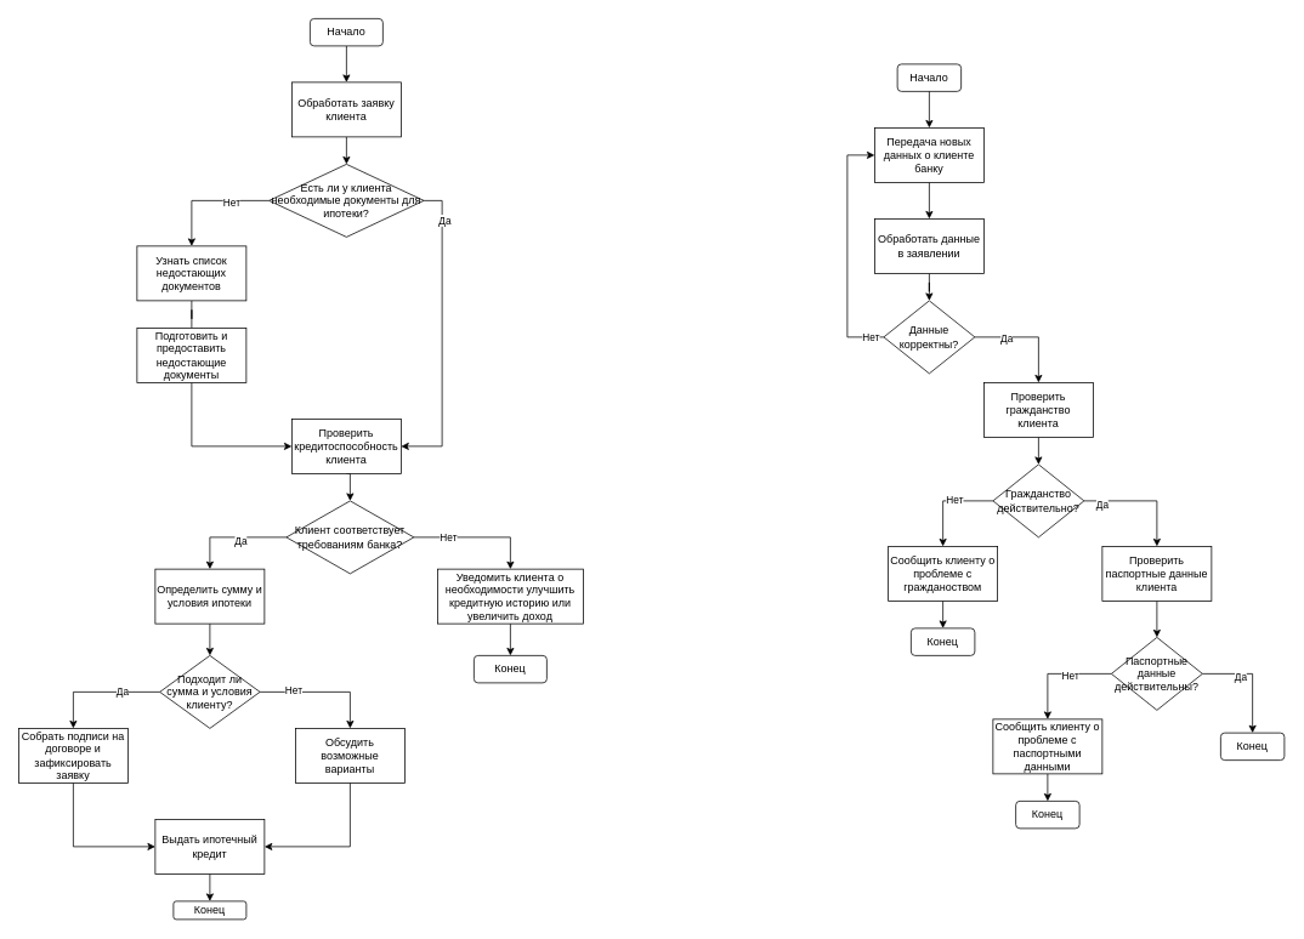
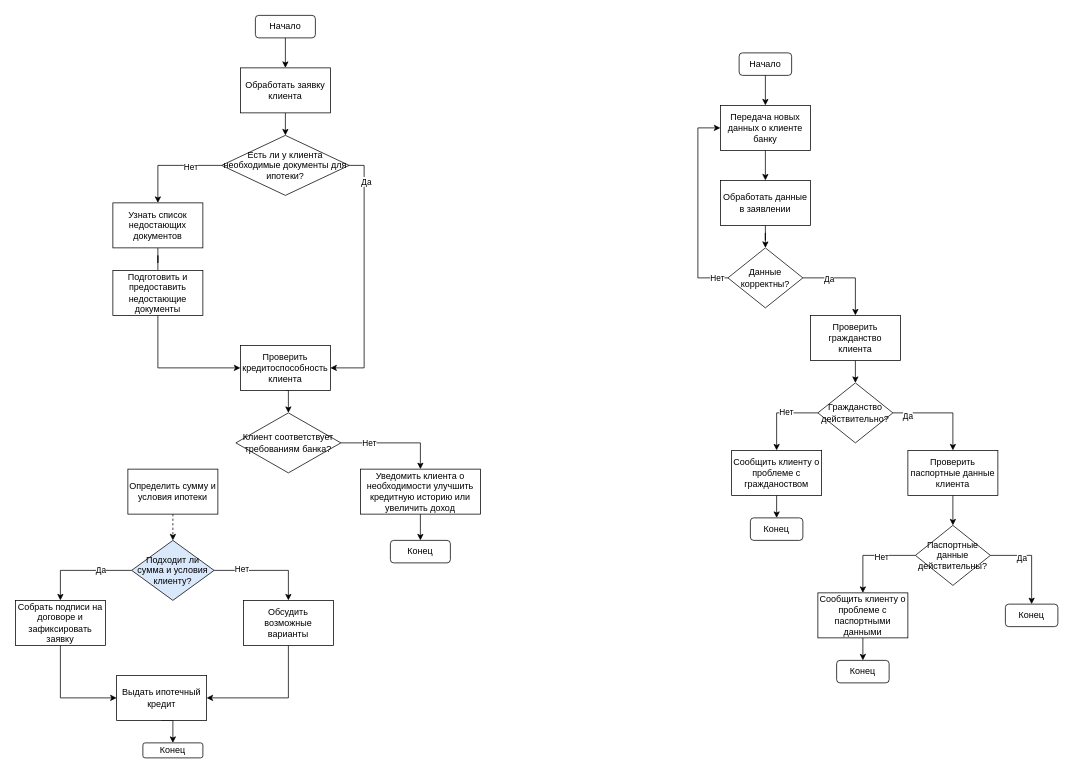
  <mxCell id="0" />
  <mxCell id="1" parent="0" />
  <mxCell id="2" style="edgeStyle=orthogonalEdgeStyle;rounded=0;orthogonalLoop=1;jettySize=auto;html=1;exitX=0.5;exitY=1;exitDx=0;exitDy=0;" parent="1" source="3" target="36" edge="1"><mxGeometry relative="1" as="geometry" /></mxCell>
  <mxCell id="3" value="Начало" style="rounded=1;whiteSpace=wrap;html=1;" parent="1" vertex="1"><mxGeometry x="340" y="20" width="80" height="30" as="geometry" /></mxCell>
  <mxCell id="4" style="edgeStyle=orthogonalEdgeStyle;rounded=0;orthogonalLoop=1;jettySize=auto;html=1;exitX=0;exitY=0.5;exitDx=0;exitDy=0;" parent="1" source="8" target="10" edge="1"><mxGeometry relative="1" as="geometry" /></mxCell>
  <mxCell id="5" value="Нет" style="edgeLabel;html=1;align=center;verticalAlign=middle;resizable=0;points=[];" parent="4" vertex="1" connectable="0"><mxGeometry x="-0.378" y="2" relative="1" as="geometry"><mxPoint as="offset" /></mxGeometry></mxCell>
  <mxCell id="6" style="edgeStyle=orthogonalEdgeStyle;rounded=0;orthogonalLoop=1;jettySize=auto;html=1;exitX=1;exitY=0.5;exitDx=0;exitDy=0;entryX=1;entryY=0.5;entryDx=0;entryDy=0;" parent="1" source="8" target="14" edge="1"><mxGeometry relative="1" as="geometry" /></mxCell>
  <mxCell id="7" value="Да" style="edgeLabel;html=1;align=center;verticalAlign=middle;resizable=0;points=[];" parent="6" vertex="1" connectable="0"><mxGeometry x="-0.755" y="2" relative="1" as="geometry"><mxPoint as="offset" /></mxGeometry></mxCell>
  <mxCell id="8" value="Есть ли у клиента необходимые документы для ипотеки?" style="rhombus;whiteSpace=wrap;html=1;" parent="1" vertex="1"><mxGeometry x="295" y="180" width="170" height="80" as="geometry" /></mxCell>
  <mxCell id="9" style="edgeStyle=orthogonalEdgeStyle;rounded=0;orthogonalLoop=1;jettySize=auto;html=1;exitX=0.5;exitY=1;exitDx=0;exitDy=0;endArrow=none;" parent="1" source="10" target="12" edge="1"><mxGeometry relative="1" as="geometry" /></mxCell>
  <mxCell id="10" value="Узнать список недостающих документов" style="rounded=0;whiteSpace=wrap;html=1;" parent="1" vertex="1"><mxGeometry x="150" y="270" width="120" height="60" as="geometry" /></mxCell>
  <mxCell id="11" style="edgeStyle=orthogonalEdgeStyle;rounded=0;orthogonalLoop=1;jettySize=auto;html=1;exitX=0.5;exitY=1;exitDx=0;exitDy=0;entryX=0;entryY=0.5;entryDx=0;entryDy=0;" parent="1" source="12" target="14" edge="1"><mxGeometry relative="1" as="geometry" /></mxCell>
  <mxCell id="12" value="Подготовить и предоставить недостающие документы" style="rounded=0;whiteSpace=wrap;html=1;" parent="1" vertex="1"><mxGeometry x="150" y="360" width="120" height="60" as="geometry" /></mxCell>
  <mxCell id="13" style="edgeStyle=orthogonalEdgeStyle;rounded=0;orthogonalLoop=1;jettySize=auto;html=1;exitX=0.5;exitY=1;exitDx=0;exitDy=0;entryX=0.5;entryY=0;entryDx=0;entryDy=0;" parent="1" source="14" target="19" edge="1"><mxGeometry relative="1" as="geometry" /></mxCell>
  <mxCell id="14" value="Проверить кредитоспособность клиента" style="rounded=0;whiteSpace=wrap;html=1;" parent="1" vertex="1"><mxGeometry x="320" y="460" width="120" height="60" as="geometry" /></mxCell>
  <mxCell id="15" style="edgeStyle=orthogonalEdgeStyle;rounded=0;orthogonalLoop=1;jettySize=auto;html=1;exitX=1;exitY=0.5;exitDx=0;exitDy=0;entryX=0.5;entryY=0;entryDx=0;entryDy=0;" parent="1" source="19" target="21" edge="1"><mxGeometry relative="1" as="geometry" /></mxCell>
  <mxCell id="16" value="Нет" style="edgeLabel;html=1;align=center;verticalAlign=middle;resizable=0;points=[];" parent="15" vertex="1" connectable="0"><mxGeometry x="-0.475" y="1" relative="1" as="geometry"><mxPoint as="offset" /></mxGeometry></mxCell>
- <mxCell id="17" style="edgeStyle=orthogonalEdgeStyle;rounded=0;orthogonalLoop=1;jettySize=auto;html=1;exitX=0;exitY=0.5;exitDx=0;exitDy=0;entryX=0.5;entryY=0;entryDx=0;entryDy=0;" parent="1" source="19" target="24" edge="1"><mxGeometry relative="1" as="geometry" /></mxCell>
- <mxCell id="18" value="Да" style="edgeLabel;html=1;align=center;verticalAlign=middle;resizable=0;points=[];" parent="17" vertex="1" connectable="0"><mxGeometry x="-0.143" y="3" relative="1" as="geometry"><mxPoint as="offset" /></mxGeometry></mxCell>
  <mxCell id="19" value="Клиент соответствует требованиям банка?" style="rhombus;whiteSpace=wrap;html=1;" parent="1" vertex="1"><mxGeometry x="314" y="550" width="140" height="80" as="geometry" /></mxCell>
  <mxCell id="20" style="edgeStyle=orthogonalEdgeStyle;rounded=0;orthogonalLoop=1;jettySize=auto;html=1;exitX=0.5;exitY=1;exitDx=0;exitDy=0;entryX=0.5;entryY=0;entryDx=0;entryDy=0;" parent="1" source="21" target="22" edge="1"><mxGeometry relative="1" as="geometry" /></mxCell>
  <mxCell id="21" value="Уведомить клиента о необходимости улучшить кредитную историю или увеличить доход" style="rounded=0;whiteSpace=wrap;html=1;" parent="1" vertex="1"><mxGeometry x="480" y="625" width="160" height="60" as="geometry" /></mxCell>
  <mxCell id="22" value="Конец" style="rounded=1;whiteSpace=wrap;html=1;" parent="1" vertex="1"><mxGeometry x="520" y="720" width="80" height="30" as="geometry" /></mxCell>
- <mxCell id="23" style="edgeStyle=orthogonalEdgeStyle;rounded=0;orthogonalLoop=1;jettySize=auto;html=1;exitX=0.5;exitY=1;exitDx=0;exitDy=0;entryX=0.5;entryY=0;entryDx=0;entryDy=0;" parent="1" source="24" target="29" edge="1"><mxGeometry relative="1" as="geometry" /></mxCell>
+ <mxCell id="23" style="edgeStyle=orthogonalEdgeStyle;rounded=0;orthogonalLoop=1;jettySize=auto;html=1;exitX=0.5;exitY=1;exitDx=0;exitDy=0;entryX=0.5;entryY=0;entryDx=0;entryDy=0;dashed=1;" parent="1" source="24" target="29" edge="1"><mxGeometry relative="1" as="geometry" /></mxCell>
  <mxCell id="24" value="Определить сумму и условия ипотеки" style="rounded=0;whiteSpace=wrap;html=1;" parent="1" vertex="1"><mxGeometry x="170" y="625" width="120" height="60" as="geometry" /></mxCell>
  <mxCell id="25" style="edgeStyle=orthogonalEdgeStyle;rounded=0;orthogonalLoop=1;jettySize=auto;html=1;exitX=1;exitY=0.5;exitDx=0;exitDy=0;entryX=0.5;entryY=0;entryDx=0;entryDy=0;" parent="1" source="29" target="31" edge="1"><mxGeometry relative="1" as="geometry" /></mxCell>
  <mxCell id="26" value="Нет" style="edgeLabel;html=1;align=center;verticalAlign=middle;resizable=0;points=[];" parent="25" vertex="1" connectable="0"><mxGeometry x="-0.484" y="2" relative="1" as="geometry"><mxPoint as="offset" /></mxGeometry></mxCell>
  <mxCell id="27" style="edgeStyle=orthogonalEdgeStyle;rounded=0;orthogonalLoop=1;jettySize=auto;html=1;exitX=0;exitY=0.5;exitDx=0;exitDy=0;entryX=0.5;entryY=0;entryDx=0;entryDy=0;" parent="1" source="29" target="33" edge="1"><mxGeometry relative="1" as="geometry" /></mxCell>
  <mxCell id="28" value="Да" style="edgeLabel;html=1;align=center;verticalAlign=middle;resizable=0;points=[];" parent="27" vertex="1" connectable="0"><mxGeometry x="-0.378" y="-1" relative="1" as="geometry"><mxPoint as="offset" /></mxGeometry></mxCell>
- <mxCell id="29" value="Подходит ли сумма и условия клиенту?" style="rhombus;whiteSpace=wrap;html=1;" parent="1" vertex="1"><mxGeometry x="175" y="720" width="110" height="80" as="geometry" /></mxCell>
+ <mxCell id="29" value="Подходит ли сумма и условия клиенту?" style="rhombus;whiteSpace=wrap;html=1;fillColor=#dae8fc;" parent="1" vertex="1"><mxGeometry x="175" y="720" width="110" height="80" as="geometry" /></mxCell>
  <mxCell id="30" style="edgeStyle=orthogonalEdgeStyle;rounded=0;orthogonalLoop=1;jettySize=auto;html=1;exitX=0.5;exitY=1;exitDx=0;exitDy=0;entryX=1;entryY=0.5;entryDx=0;entryDy=0;" edge="1" parent="1" source="31" target="38"><mxGeometry relative="1" as="geometry" /></mxCell>
  <mxCell id="31" value="Обсудить возможные варианты" style="rounded=0;whiteSpace=wrap;html=1;" parent="1" vertex="1"><mxGeometry x="324" y="800" width="120" height="60" as="geometry" /></mxCell>
  <mxCell id="32" style="edgeStyle=orthogonalEdgeStyle;rounded=0;orthogonalLoop=1;jettySize=auto;html=1;exitX=0.5;exitY=1;exitDx=0;exitDy=0;entryX=0;entryY=0.5;entryDx=0;entryDy=0;" edge="1" parent="1" source="33" target="38"><mxGeometry relative="1" as="geometry" /></mxCell>
  <mxCell id="33" value="Собрать подписи на договоре и зафиксировать заявку" style="rounded=0;whiteSpace=wrap;html=1;" parent="1" vertex="1"><mxGeometry x="20" y="800" width="120" height="60" as="geometry" /></mxCell>
  <mxCell id="34" value="Конец" style="rounded=1;whiteSpace=wrap;html=1;" parent="1" vertex="1"><mxGeometry x="190" y="990" width="80" height="20" as="geometry" /></mxCell>
  <mxCell id="35" style="edgeStyle=orthogonalEdgeStyle;rounded=0;orthogonalLoop=1;jettySize=auto;html=1;exitX=0.5;exitY=1;exitDx=0;exitDy=0;entryX=0.5;entryY=0;entryDx=0;entryDy=0;" parent="1" source="36" target="8" edge="1"><mxGeometry relative="1" as="geometry" /></mxCell>
  <mxCell id="36" value="Обработать заявку клиента" style="rounded=0;whiteSpace=wrap;html=1;" parent="1" vertex="1"><mxGeometry x="320" y="90" width="120" height="60" as="geometry" /></mxCell>
  <mxCell id="37" style="edgeStyle=orthogonalEdgeStyle;rounded=0;orthogonalLoop=1;jettySize=auto;html=1;exitX=0.5;exitY=1;exitDx=0;exitDy=0;entryX=0.5;entryY=0;entryDx=0;entryDy=0;" parent="1" source="38" target="34" edge="1"><mxGeometry relative="1" as="geometry" /></mxCell>
- <mxCell id="38" value="Выдать ипотечный кредит" style="rounded=0;whiteSpace=wrap;html=1;" parent="1" vertex="1"><mxGeometry x="170" y="900" width="120" height="60" as="geometry" /></mxCell>
+ <mxCell id="38" value="Выдать ипотечный кредит" style="rounded=0;whiteSpace=wrap;html=1;" parent="1" vertex="1"><mxGeometry x="155" y="900" width="120" height="60" as="geometry" /></mxCell>
  <mxCell id="39" style="edgeStyle=orthogonalEdgeStyle;rounded=0;orthogonalLoop=1;jettySize=auto;html=1;exitX=0.5;exitY=1;exitDx=0;exitDy=0;" edge="1" parent="1" source="40" target="47"><mxGeometry relative="1" as="geometry" /></mxCell>
  <mxCell id="40" value="Обработать данные в заявлении" style="rounded=0;whiteSpace=wrap;html=1;" vertex="1" parent="1"><mxGeometry x="960" y="240" width="120" height="60" as="geometry" /></mxCell>
  <mxCell id="41" style="edgeStyle=orthogonalEdgeStyle;rounded=0;orthogonalLoop=1;jettySize=auto;html=1;exitX=0.5;exitY=1;exitDx=0;exitDy=0;entryX=0.5;entryY=0;entryDx=0;entryDy=0;" edge="1" parent="1" source="51" target="40"><mxGeometry relative="1" as="geometry" /></mxCell>
  <mxCell id="42" value="Начало" style="rounded=1;whiteSpace=wrap;html=1;" vertex="1" parent="1"><mxGeometry x="985" y="70" width="70" height="30" as="geometry" /></mxCell>
  <mxCell id="43" style="edgeStyle=orthogonalEdgeStyle;rounded=0;orthogonalLoop=1;jettySize=auto;html=1;exitX=1;exitY=0.5;exitDx=0;exitDy=0;" edge="1" parent="1" source="47" target="49"><mxGeometry relative="1" as="geometry" /></mxCell>
  <mxCell id="44" value="Да" style="edgeLabel;html=1;align=center;verticalAlign=middle;resizable=0;points=[];" vertex="1" connectable="0" parent="43"><mxGeometry x="-0.433" y="-1" relative="1" as="geometry"><mxPoint as="offset" /></mxGeometry></mxCell>
  <mxCell id="45" style="edgeStyle=orthogonalEdgeStyle;rounded=0;orthogonalLoop=1;jettySize=auto;html=1;exitX=0;exitY=0.5;exitDx=0;exitDy=0;entryX=0;entryY=0.5;entryDx=0;entryDy=0;" edge="1" parent="1" source="47" target="51"><mxGeometry relative="1" as="geometry"><Array as="points"><mxPoint x="930" y="370" /><mxPoint x="930" y="170" /></Array></mxGeometry></mxCell>
  <mxCell id="46" value="Нет" style="edgeLabel;html=1;align=center;verticalAlign=middle;resizable=0;points=[];" vertex="1" connectable="0" parent="45"><mxGeometry x="-0.888" relative="1" as="geometry"><mxPoint as="offset" /></mxGeometry></mxCell>
  <mxCell id="47" value="Данные корректны?" style="rhombus;whiteSpace=wrap;html=1;" vertex="1" parent="1"><mxGeometry x="970" y="330" width="100" height="80" as="geometry" /></mxCell>
  <mxCell id="48" style="edgeStyle=orthogonalEdgeStyle;rounded=0;orthogonalLoop=1;jettySize=auto;html=1;exitX=0.5;exitY=1;exitDx=0;exitDy=0;entryX=0.5;entryY=0;entryDx=0;entryDy=0;" edge="1" parent="1" source="49" target="56"><mxGeometry relative="1" as="geometry" /></mxCell>
  <mxCell id="49" value="Проверить гражданство клиента" style="rounded=0;whiteSpace=wrap;html=1;" vertex="1" parent="1"><mxGeometry x="1080" y="420" width="120" height="60" as="geometry" /></mxCell>
  <mxCell id="50" value="" style="edgeStyle=orthogonalEdgeStyle;rounded=0;orthogonalLoop=1;jettySize=auto;html=1;exitX=0.5;exitY=1;exitDx=0;exitDy=0;entryX=0.5;entryY=0;entryDx=0;entryDy=0;" edge="1" parent="1" source="42" target="51"><mxGeometry relative="1" as="geometry"><mxPoint x="1020" y="100" as="sourcePoint" /><mxPoint x="1020" y="240" as="targetPoint" /></mxGeometry></mxCell>
  <mxCell id="51" value="Передача новых данных о клиенте банку" style="rounded=0;whiteSpace=wrap;html=1;" vertex="1" parent="1"><mxGeometry x="960" y="140" width="120" height="60" as="geometry" /></mxCell>
  <mxCell id="52" style="edgeStyle=orthogonalEdgeStyle;rounded=0;orthogonalLoop=1;jettySize=auto;html=1;exitX=1;exitY=0.5;exitDx=0;exitDy=0;entryX=0.5;entryY=0;entryDx=0;entryDy=0;" edge="1" parent="1" source="56" target="58"><mxGeometry relative="1" as="geometry" /></mxCell>
  <mxCell id="53" value="Да" style="edgeLabel;html=1;align=center;verticalAlign=middle;resizable=0;points=[];" vertex="1" connectable="0" parent="52"><mxGeometry x="-0.708" y="-3" relative="1" as="geometry"><mxPoint as="offset" /></mxGeometry></mxCell>
  <mxCell id="54" style="edgeStyle=orthogonalEdgeStyle;rounded=0;orthogonalLoop=1;jettySize=auto;html=1;exitX=0;exitY=0.5;exitDx=0;exitDy=0;entryX=0.5;entryY=0;entryDx=0;entryDy=0;" edge="1" parent="1" source="56" target="61"><mxGeometry relative="1" as="geometry" /></mxCell>
  <mxCell id="55" value="Нет" style="edgeLabel;html=1;align=center;verticalAlign=middle;resizable=0;points=[];" vertex="1" connectable="0" parent="54"><mxGeometry x="-0.181" y="-2" relative="1" as="geometry"><mxPoint as="offset" /></mxGeometry></mxCell>
  <mxCell id="56" value="Гражданство действительно?" style="rhombus;whiteSpace=wrap;html=1;" vertex="1" parent="1"><mxGeometry x="1090" y="510" width="100" height="80" as="geometry" /></mxCell>
  <mxCell id="57" style="edgeStyle=orthogonalEdgeStyle;rounded=0;orthogonalLoop=1;jettySize=auto;html=1;exitX=0.5;exitY=1;exitDx=0;exitDy=0;entryX=0.5;entryY=0;entryDx=0;entryDy=0;" edge="1" parent="1" source="58" target="66"><mxGeometry relative="1" as="geometry" /></mxCell>
  <mxCell id="58" value="Проверить паспортные данные клиента" style="rounded=0;whiteSpace=wrap;html=1;" vertex="1" parent="1"><mxGeometry x="1210" y="600" width="120" height="60" as="geometry" /></mxCell>
  <mxCell id="59" value="Конец" style="rounded=1;whiteSpace=wrap;html=1;" vertex="1" parent="1"><mxGeometry x="1000" y="690" width="70" height="30" as="geometry" /></mxCell>
  <mxCell id="60" style="edgeStyle=orthogonalEdgeStyle;rounded=0;orthogonalLoop=1;jettySize=auto;html=1;exitX=0.5;exitY=1;exitDx=0;exitDy=0;entryX=0.5;entryY=0;entryDx=0;entryDy=0;" edge="1" parent="1" source="61" target="59"><mxGeometry relative="1" as="geometry" /></mxCell>
  <mxCell id="61" value="Сообщить клиенту о проблеме с гражданоством" style="rounded=0;whiteSpace=wrap;html=1;" vertex="1" parent="1"><mxGeometry x="975" y="600" width="120" height="60" as="geometry" /></mxCell>
  <mxCell id="62" style="edgeStyle=orthogonalEdgeStyle;rounded=0;orthogonalLoop=1;jettySize=auto;html=1;exitX=0;exitY=0.5;exitDx=0;exitDy=0;entryX=0.5;entryY=0;entryDx=0;entryDy=0;" edge="1" parent="1" source="66" target="68"><mxGeometry relative="1" as="geometry" /></mxCell>
  <mxCell id="63" value="Нет" style="edgeLabel;html=1;align=center;verticalAlign=middle;resizable=0;points=[];" vertex="1" connectable="0" parent="62"><mxGeometry x="-0.231" y="2" relative="1" as="geometry"><mxPoint as="offset" /></mxGeometry></mxCell>
  <mxCell id="64" style="edgeStyle=orthogonalEdgeStyle;rounded=0;orthogonalLoop=1;jettySize=auto;html=1;exitX=1;exitY=0.5;exitDx=0;exitDy=0;entryX=0.5;entryY=0;entryDx=0;entryDy=0;" edge="1" parent="1" source="66" target="69"><mxGeometry relative="1" as="geometry" /></mxCell>
  <mxCell id="65" value="Да" style="edgeLabel;html=1;align=center;verticalAlign=middle;resizable=0;points=[];" vertex="1" connectable="0" parent="64"><mxGeometry x="-0.317" y="-3" relative="1" as="geometry"><mxPoint as="offset" /></mxGeometry></mxCell>
  <mxCell id="66" value="Паспортные данные действительны?" style="rhombus;whiteSpace=wrap;html=1;" vertex="1" parent="1"><mxGeometry x="1220" y="700" width="100" height="80" as="geometry" /></mxCell>
  <mxCell id="67" style="edgeStyle=orthogonalEdgeStyle;rounded=0;orthogonalLoop=1;jettySize=auto;html=1;exitX=0.5;exitY=1;exitDx=0;exitDy=0;entryX=0.5;entryY=0;entryDx=0;entryDy=0;" edge="1" parent="1" source="68" target="70"><mxGeometry relative="1" as="geometry" /></mxCell>
  <mxCell id="68" value="Сообщить клиенту о проблеме с паспортными данными" style="rounded=0;whiteSpace=wrap;html=1;" vertex="1" parent="1"><mxGeometry x="1090" y="790" width="120" height="60" as="geometry" /></mxCell>
  <mxCell id="69" value="Конец" style="rounded=1;whiteSpace=wrap;html=1;" vertex="1" parent="1"><mxGeometry x="1340" y="805" width="70" height="30" as="geometry" /></mxCell>
  <mxCell id="70" value="Конец" style="rounded=1;whiteSpace=wrap;html=1;" vertex="1" parent="1"><mxGeometry x="1115" y="880" width="70" height="30" as="geometry" /></mxCell>
